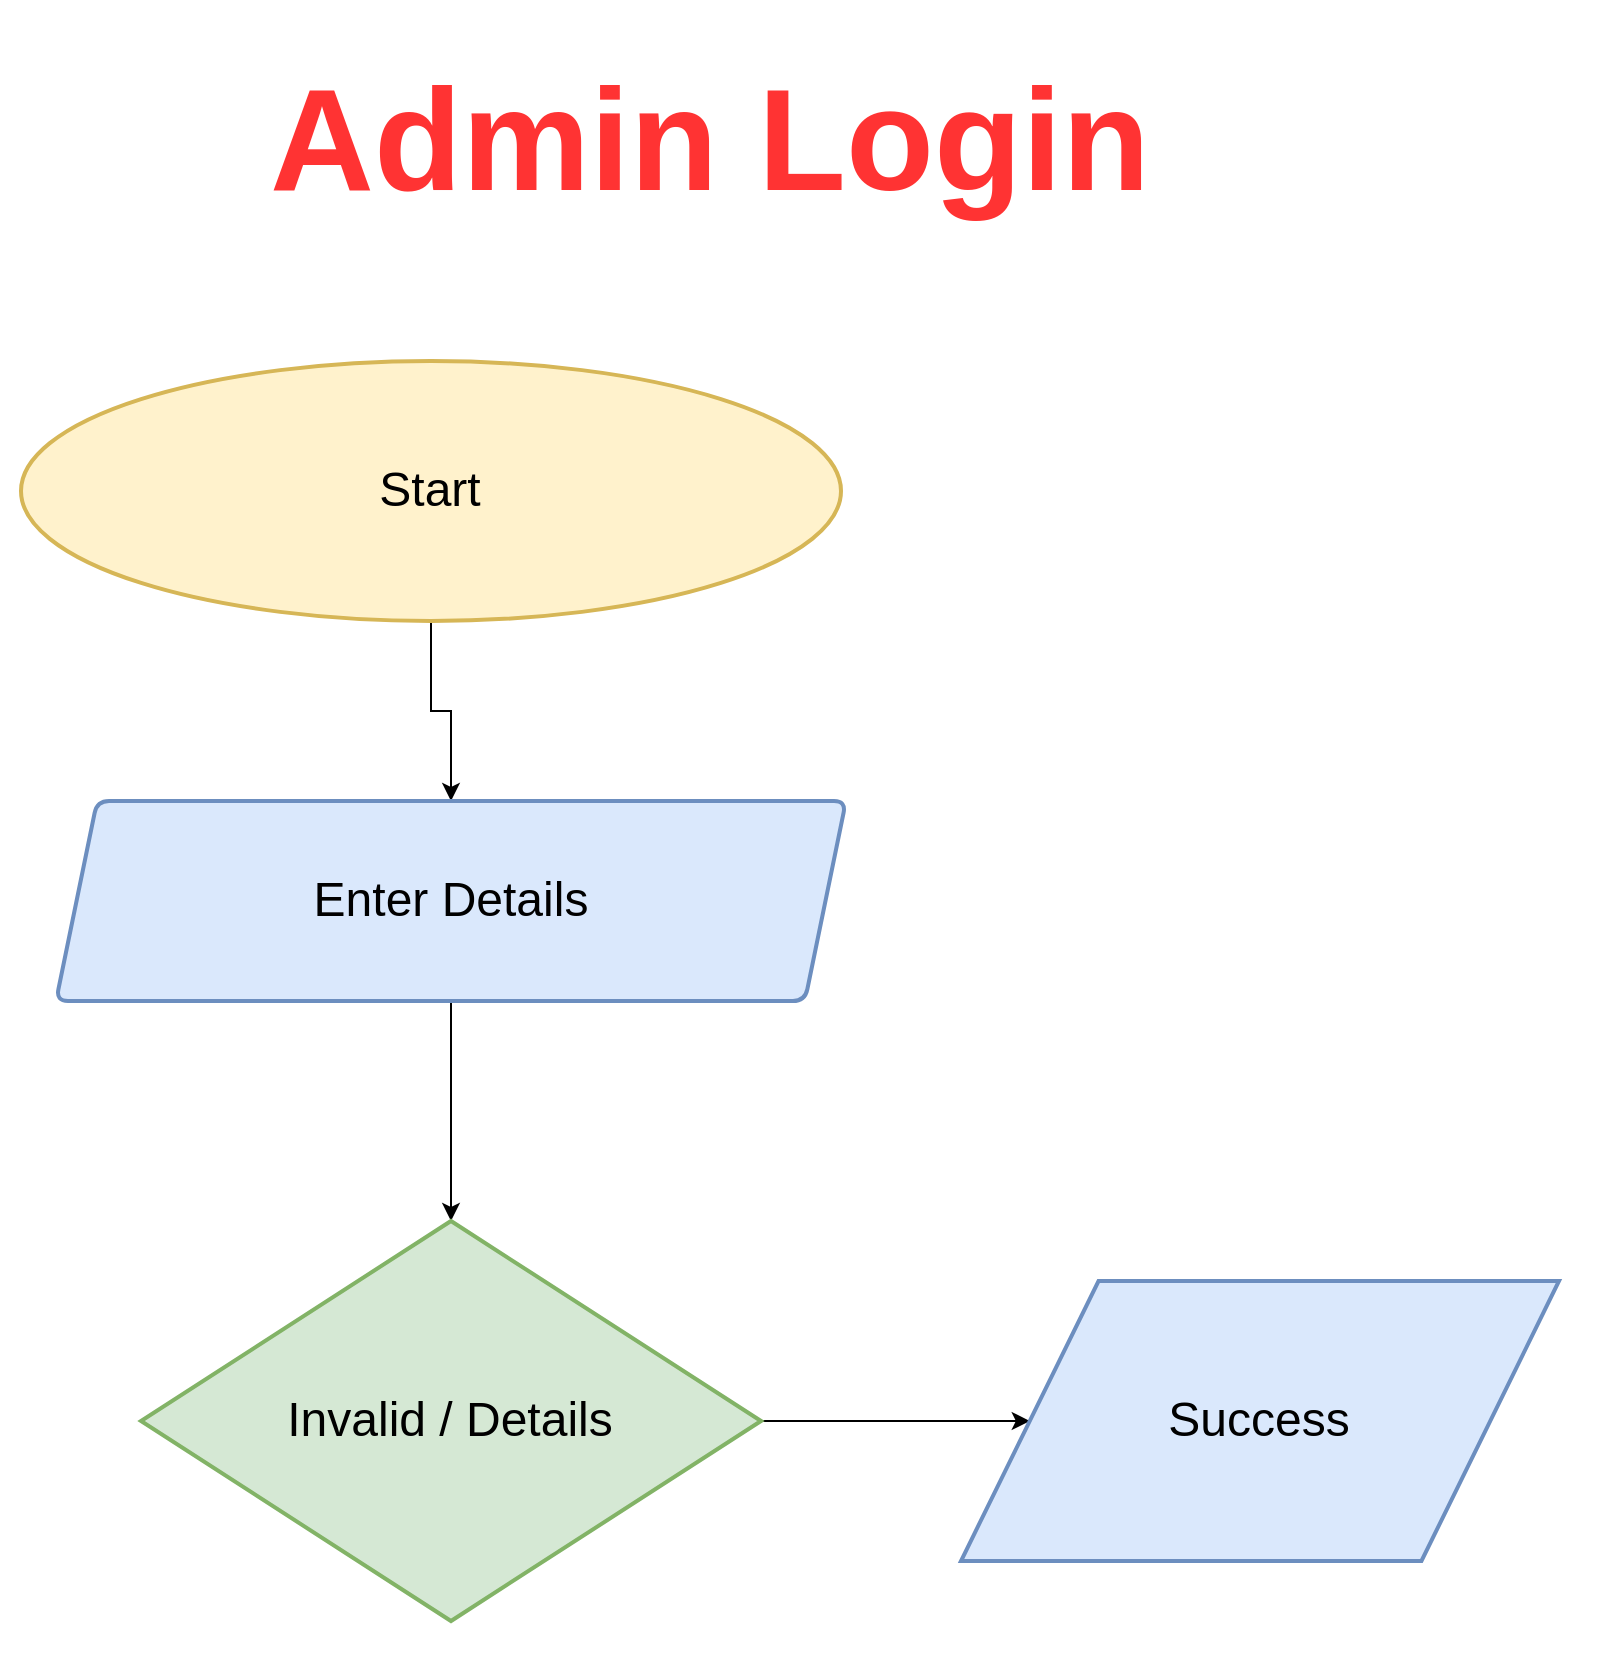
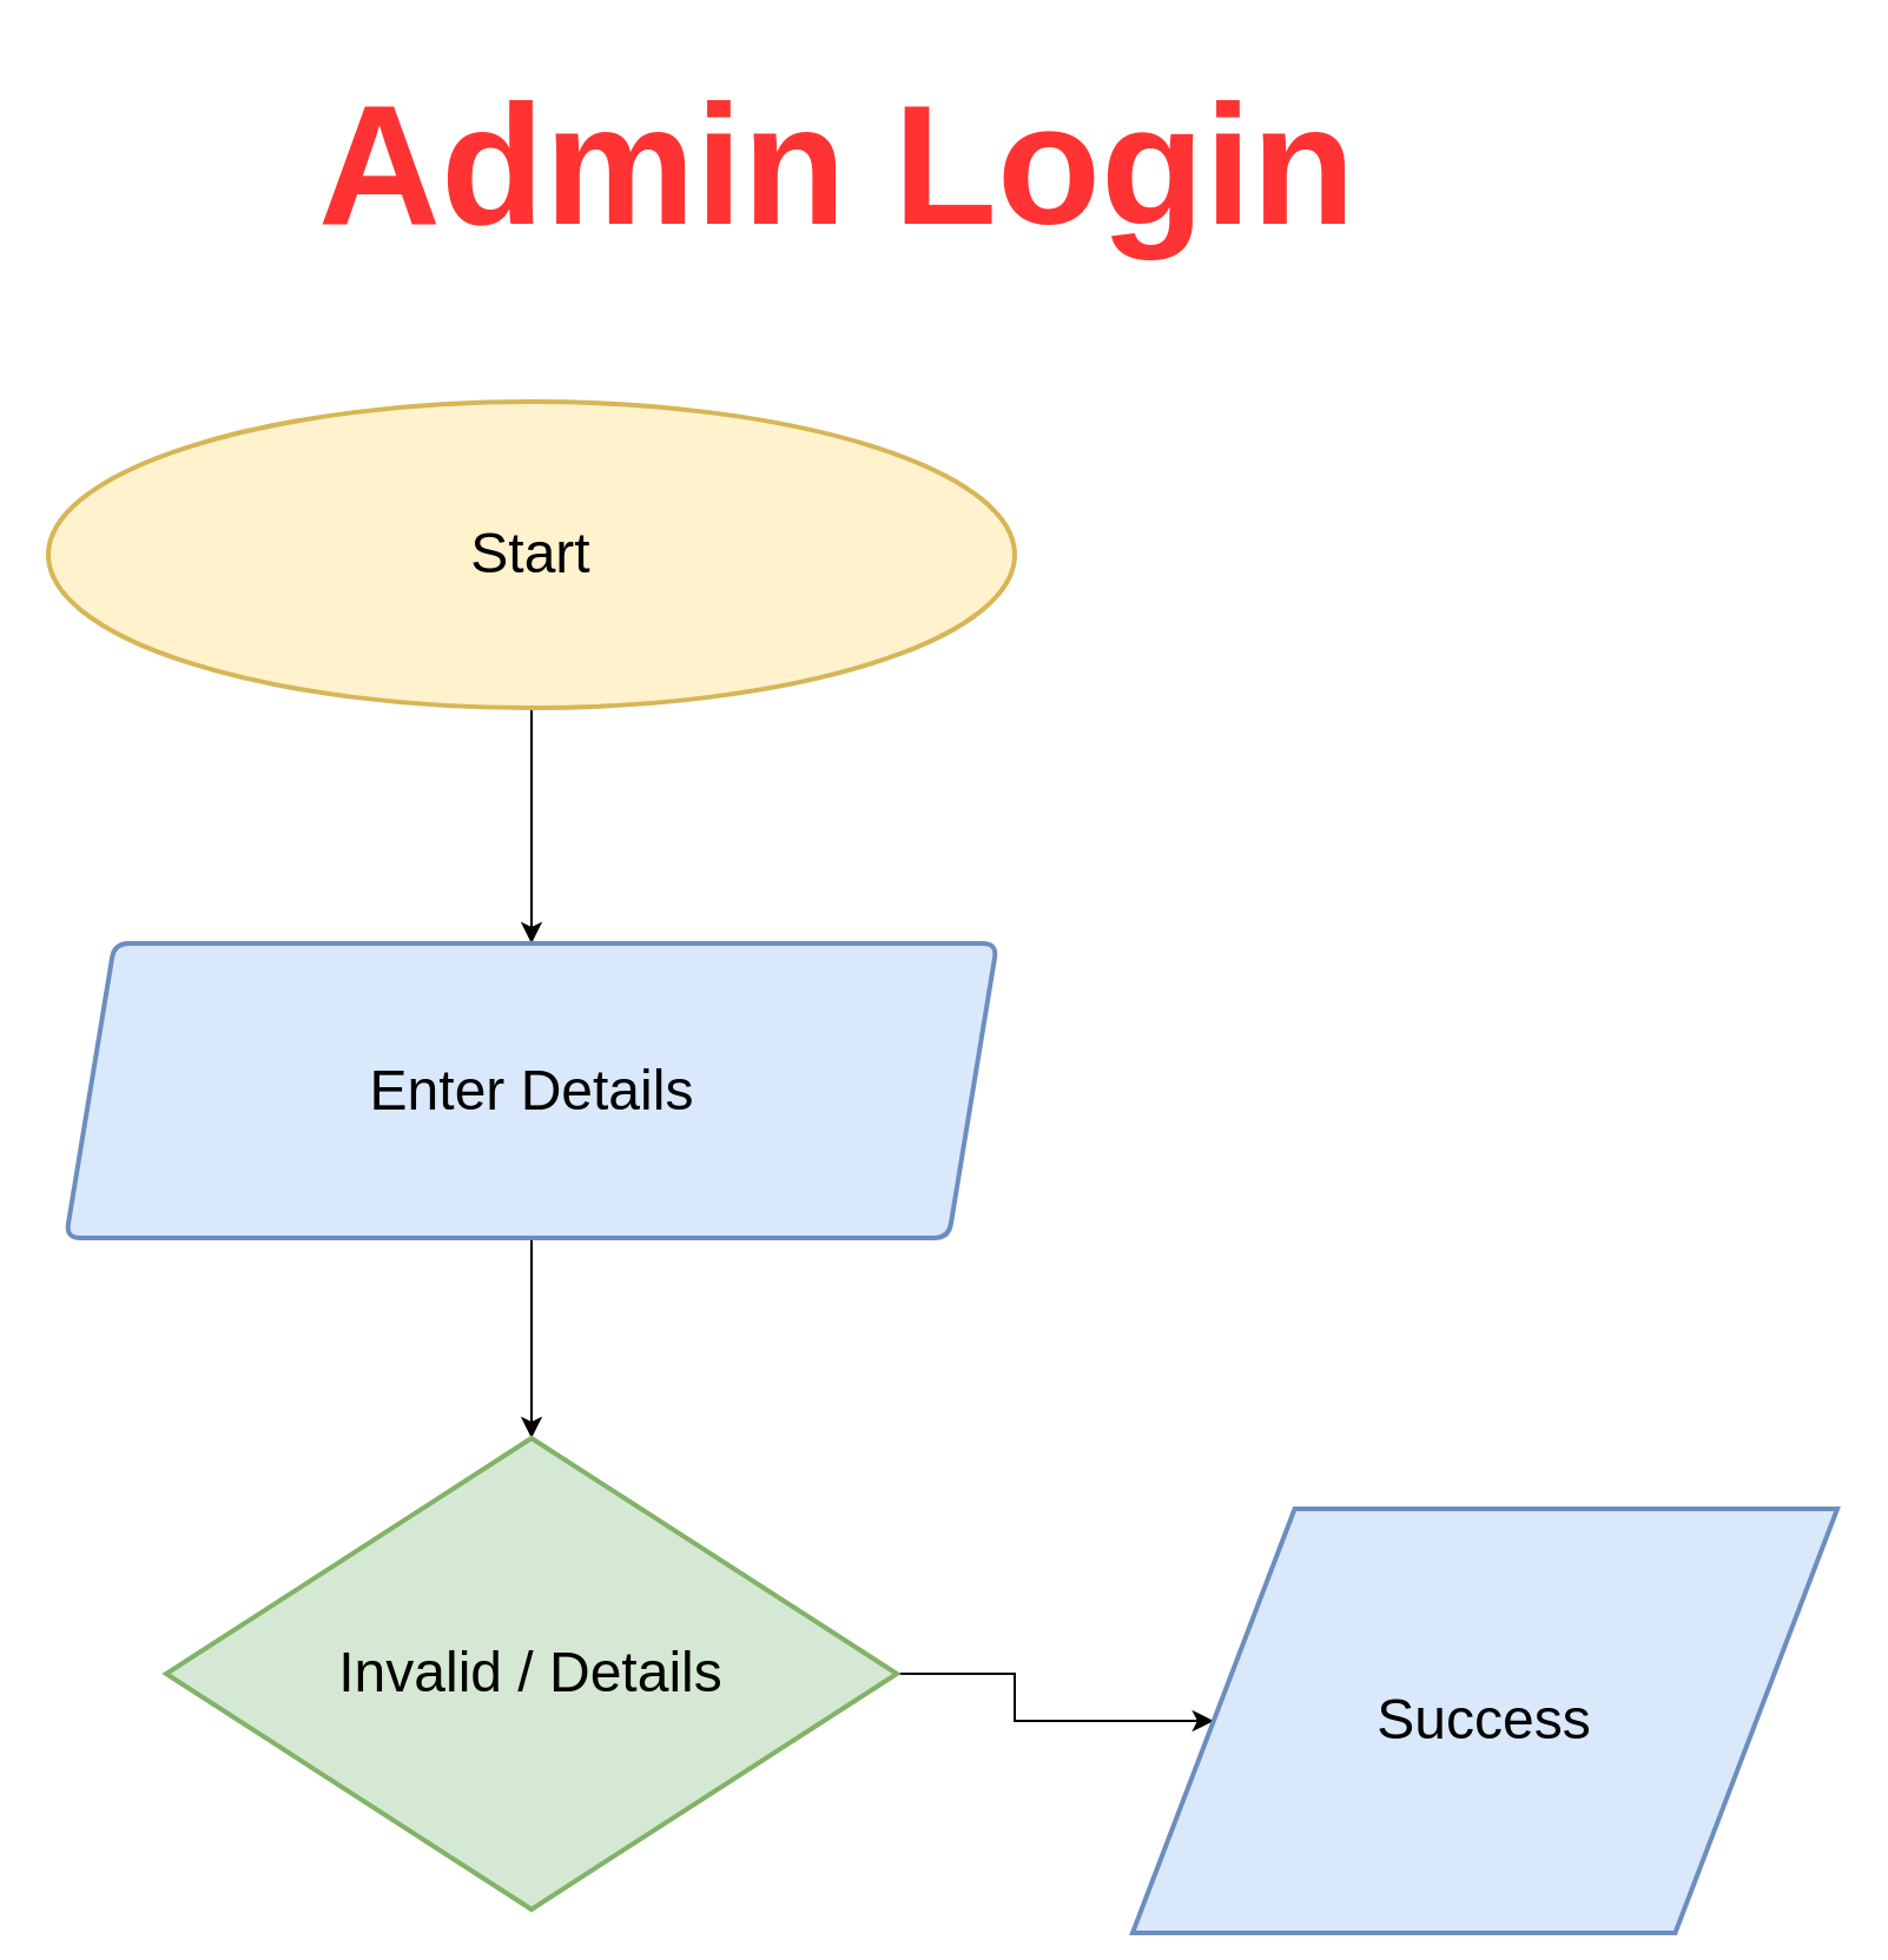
  <mxCell id="0" />
  <mxCell id="1" parent="0" />
  <mxCell id="2" value="&lt;span style=&quot;font-style: normal; font-variant-caps: normal; letter-spacing: normal; text-indent: 0px; text-transform: none; white-space: normal; word-spacing: 0px; -webkit-text-stroke-width: 0px; text-decoration: none; caret-color: rgb(0, 0, 0); float: none; color: rgb(255, 51, 51); display: inline !important;&quot;&gt;&lt;font style=&quot;font-size: 72px;&quot;&gt;&lt;b&gt;Admin Login&lt;/b&gt;&lt;/font&gt;&lt;/span&gt;" style="text;whiteSpace=wrap;html=1;align=center;" vertex="1" parent="1"><mxGeometry x="115" y="20" width="480" height="90" as="geometry" /></mxCell>
  <mxCell id="3" value="" style="edgeStyle=orthogonalEdgeStyle;rounded=0;orthogonalLoop=1;jettySize=auto;html=1;" edge="1" parent="1" source="4" target="6"><mxGeometry relative="1" as="geometry" /></mxCell>
- <mxCell id="4" value="&lt;font style=&quot;font-size: 24px;&quot;&gt;Start&lt;/font&gt;" style="strokeWidth=2;html=1;shape=mxgraph.flowchart.start_1;whiteSpace=wrap;fillColor=#fff2cc;strokeColor=#d6b656;" vertex="1" parent="1"><mxGeometry x="10" y="180" width="410" height="130" as="geometry" /></mxCell>
+ <mxCell id="4" value="&lt;font style=&quot;font-size: 24px;&quot;&gt;Start&lt;/font&gt;" style="strokeWidth=2;html=1;shape=mxgraph.flowchart.start_1;whiteSpace=wrap;fillColor=#fff2cc;strokeColor=#d6b656;" vertex="1" parent="1"><mxGeometry x="20" y="170" width="410" height="130" as="geometry" /></mxCell>
  <mxCell id="5" value="" style="edgeStyle=orthogonalEdgeStyle;rounded=0;orthogonalLoop=1;jettySize=auto;html=1;" edge="1" parent="1" source="6" target="8"><mxGeometry relative="1" as="geometry" /></mxCell>
- <mxCell id="6" value="&lt;font style=&quot;font-size: 24px;&quot;&gt;Enter Details&lt;/font&gt;" style="shape=parallelogram;html=1;strokeWidth=2;perimeter=parallelogramPerimeter;whiteSpace=wrap;rounded=1;arcSize=12;size=0.052;fillColor=#dae8fc;strokeColor=#6c8ebf;" vertex="1" parent="1"><mxGeometry x="27.5" y="400" width="395" height="100" as="geometry" /></mxCell>
+ <mxCell id="6" value="&lt;font style=&quot;font-size: 24px;&quot;&gt;Enter Details&lt;/font&gt;" style="shape=parallelogram;html=1;strokeWidth=2;perimeter=parallelogramPerimeter;whiteSpace=wrap;rounded=1;arcSize=12;size=0.052;fillColor=#dae8fc;strokeColor=#6c8ebf;" vertex="1" parent="1"><mxGeometry x="27.5" y="400" width="395" height="125" as="geometry" /></mxCell>
  <mxCell id="7" style="edgeStyle=orthogonalEdgeStyle;rounded=0;orthogonalLoop=1;jettySize=auto;html=1;entryX=0;entryY=0.5;entryDx=0;entryDy=0;" edge="1" parent="1" source="8" target="9"><mxGeometry relative="1" as="geometry" /></mxCell>
  <mxCell id="8" value="&lt;font style=&quot;font-size: 24px;&quot;&gt;&lt;span style=&quot;text-align: start;&quot;&gt;Invalid / Details&lt;/span&gt;&lt;/font&gt;" style="strokeWidth=2;html=1;shape=mxgraph.flowchart.decision;whiteSpace=wrap;fillColor=#d5e8d4;strokeColor=#82b366;" vertex="1" parent="1"><mxGeometry x="70" y="610" width="310" height="200" as="geometry" /></mxCell>
- <mxCell id="9" value="&lt;font style=&quot;font-size: 24px;&quot;&gt;Success&lt;/font&gt;" style="shape=parallelogram;html=1;strokeWidth=2;perimeter=parallelogramPerimeter;whiteSpace=wrap;rounded=1;arcSize=0;size=0.23;fillColor=#dae8fc;strokeColor=#6c8ebf;" vertex="1" parent="1"><mxGeometry x="480" y="640" width="299" height="140" as="geometry" /></mxCell>
+ <mxCell id="9" value="&lt;font style=&quot;font-size: 24px;&quot;&gt;Success&lt;/font&gt;" style="shape=parallelogram;html=1;strokeWidth=2;perimeter=parallelogramPerimeter;whiteSpace=wrap;rounded=1;arcSize=0;size=0.23;fillColor=#dae8fc;strokeColor=#6c8ebf;" vertex="1" parent="1"><mxGeometry x="480" y="640" width="299" height="180" as="geometry" /></mxCell>
